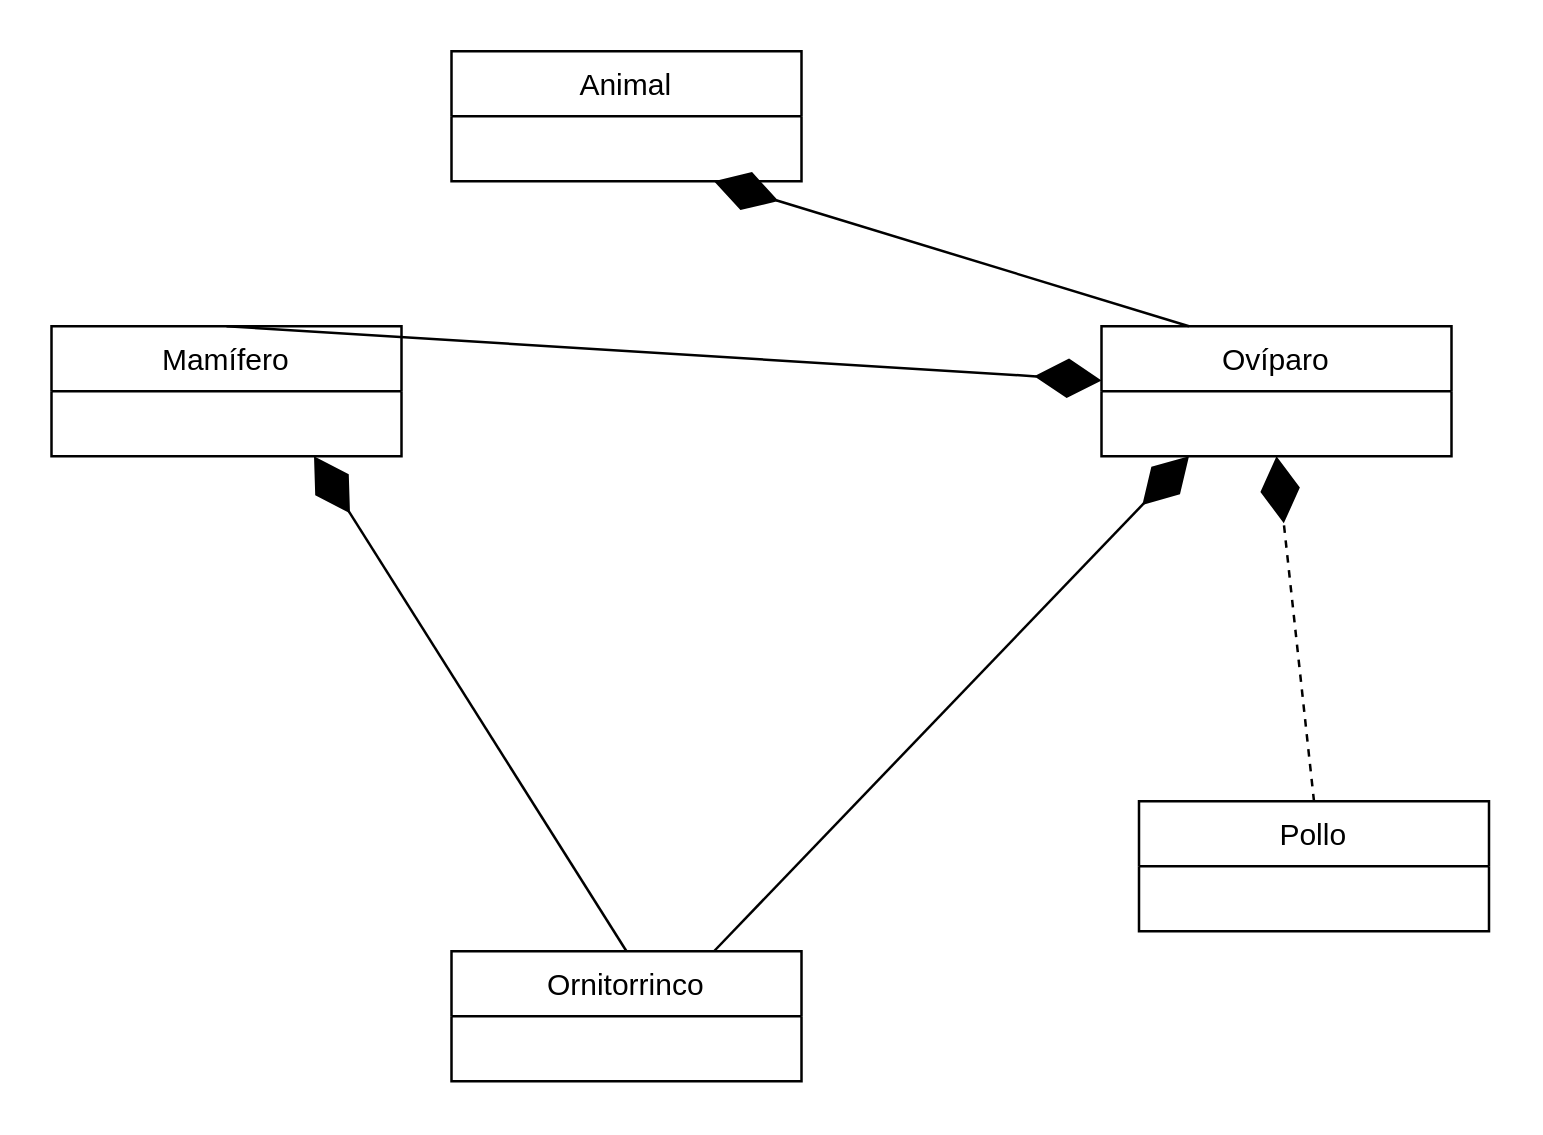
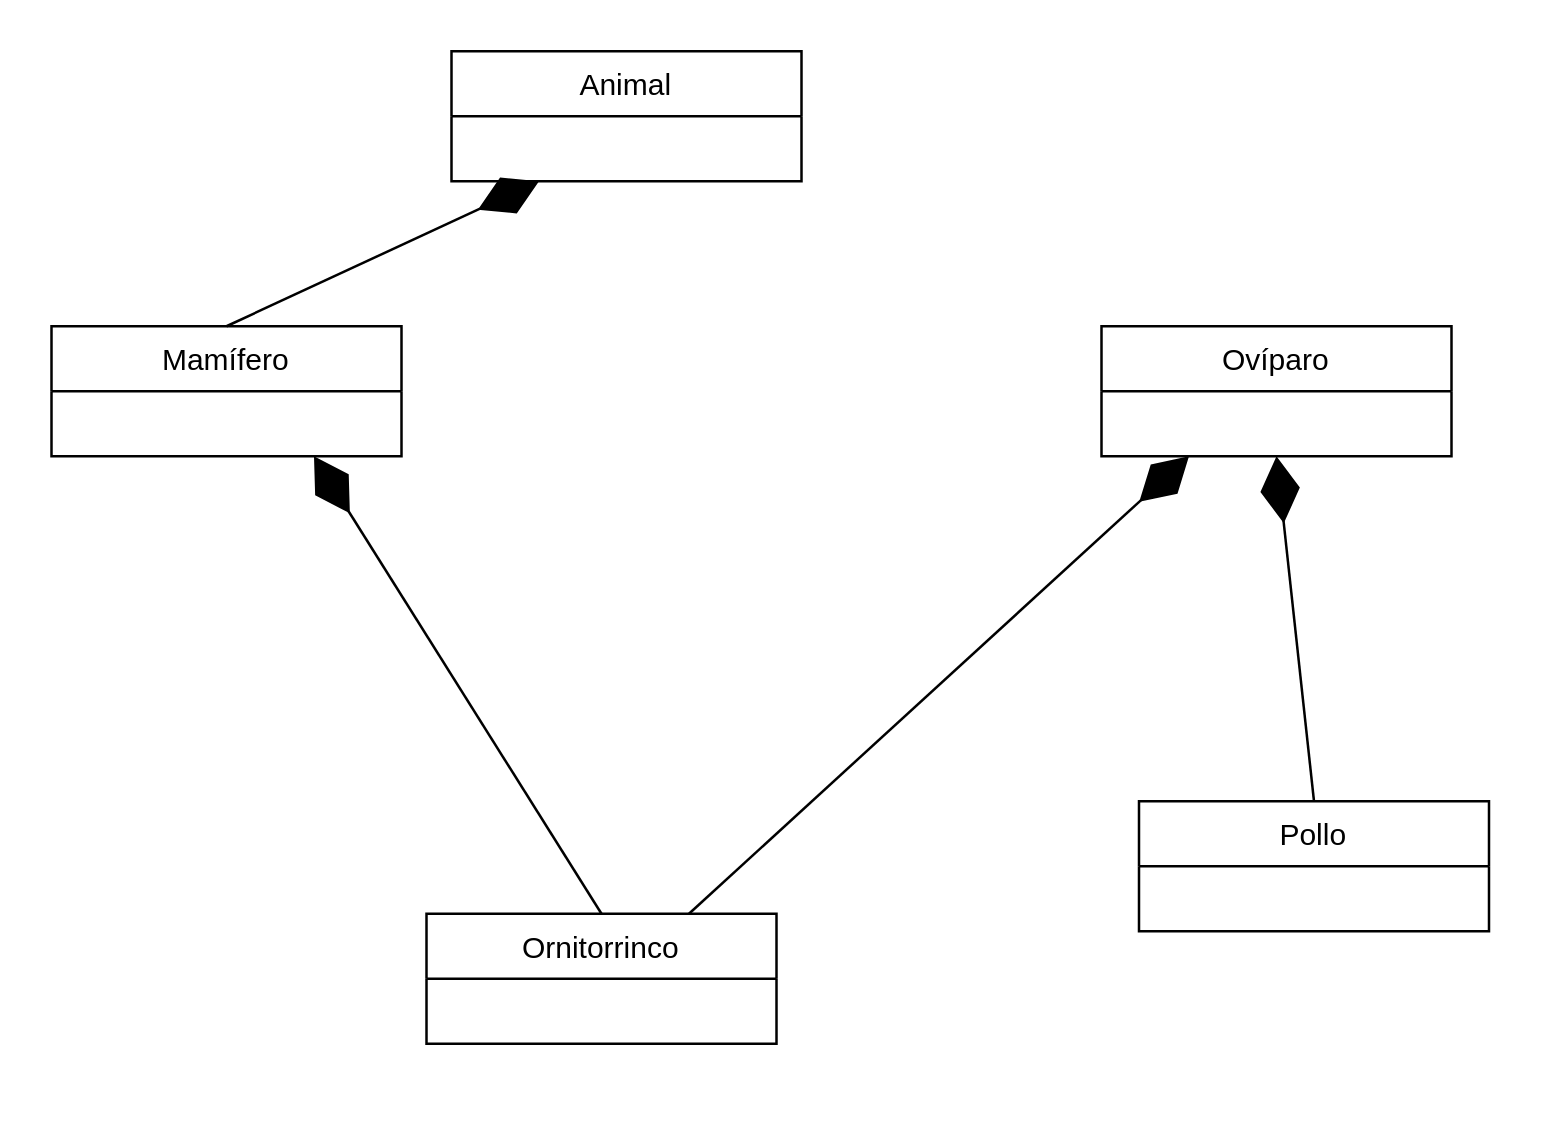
  <mxCell id="0" />
  <mxCell id="1" parent="0" />
  <mxCell id="2" value="Animal" style="swimlane;fontStyle=0;childLayout=stackLayout;horizontal=1;startSize=26;fillColor=none;horizontalStack=0;resizeParent=1;resizeParentMax=0;resizeLast=0;collapsible=1;marginBottom=0;fontColor=default;strokeColor=default;" parent="1" vertex="1"><mxGeometry x="180" y="20" width="140" height="52" as="geometry" /></mxCell>
  <mxCell id="3" value="Mamífero" style="swimlane;fontStyle=0;childLayout=stackLayout;horizontal=1;startSize=26;fillColor=none;horizontalStack=0;resizeParent=1;resizeParentMax=0;resizeLast=0;collapsible=1;marginBottom=0;fontColor=default;strokeColor=default;" parent="1" vertex="1"><mxGeometry x="20" y="130" width="140" height="52" as="geometry" /></mxCell>
  <mxCell id="4" value="Ovíparo" style="swimlane;fontStyle=0;childLayout=stackLayout;horizontal=1;startSize=26;fillColor=none;horizontalStack=0;resizeParent=1;resizeParentMax=0;resizeLast=0;collapsible=1;marginBottom=0;fontColor=default;strokeColor=default;" parent="1" vertex="1"><mxGeometry x="440" y="130" width="140" height="52" as="geometry" /></mxCell>
- <mxCell id="5" value="Ornitorrinco" style="swimlane;fontStyle=0;childLayout=stackLayout;horizontal=1;startSize=26;fillColor=none;horizontalStack=0;resizeParent=1;resizeParentMax=0;resizeLast=0;collapsible=1;marginBottom=0;fontColor=default;strokeColor=default;" parent="1" vertex="1"><mxGeometry x="180" y="380" width="140" height="52" as="geometry" /></mxCell>
+ <mxCell id="5" value="Ornitorrinco" style="swimlane;fontStyle=0;childLayout=stackLayout;horizontal=1;startSize=26;fillColor=none;horizontalStack=0;resizeParent=1;resizeParentMax=0;resizeLast=0;collapsible=1;marginBottom=0;fontColor=default;strokeColor=default;" parent="1" vertex="1"><mxGeometry x="170" y="365" width="140" height="52" as="geometry" /></mxCell>
  <mxCell id="6" value="Pollo" style="swimlane;fontStyle=0;childLayout=stackLayout;horizontal=1;startSize=26;fillColor=none;horizontalStack=0;resizeParent=1;resizeParentMax=0;resizeLast=0;collapsible=1;marginBottom=0;fontColor=default;strokeColor=default;" parent="1" vertex="1"><mxGeometry x="455" y="320" width="140" height="52" as="geometry" /></mxCell>
  <mxCell id="7" value="" style="endArrow=diamondThin;endFill=1;endSize=24;html=1;rounded=0;exitX=0.5;exitY=0;exitDx=0;exitDy=0;entryX=0.75;entryY=1;entryDx=0;entryDy=0;" edge="1" parent="1" source="5" target="3"><mxGeometry width="160" relative="1" as="geometry"><mxPoint x="180" y="210" as="sourcePoint" /><mxPoint x="340" y="210" as="targetPoint" /></mxGeometry></mxCell>
  <mxCell id="8" value="" style="endArrow=diamondThin;endFill=1;endSize=24;html=1;rounded=0;exitX=0.75;exitY=0;exitDx=0;exitDy=0;entryX=0.25;entryY=1;entryDx=0;entryDy=0;" edge="1" parent="1" source="5" target="4"><mxGeometry width="160" relative="1" as="geometry"><mxPoint x="180" y="210" as="sourcePoint" /><mxPoint x="340" y="210" as="targetPoint" /></mxGeometry></mxCell>
- <mxCell id="9" value="" style="endArrow=diamondThin;endFill=1;endSize=24;html=1;rounded=0;exitX=0.5;exitY=0;exitDx=0;exitDy=0;entryX=0.5;entryY=1;entryDx=0;entryDy=0;dashed=1;" edge="1" parent="1" source="6" target="4"><mxGeometry width="160" relative="1" as="geometry"><mxPoint x="180" y="210" as="sourcePoint" /><mxPoint x="340" y="210" as="targetPoint" /></mxGeometry></mxCell>
- <mxCell id="10" value="" style="endArrow=diamondThin;endFill=1;endSize=24;html=1;rounded=0;exitX=0.5;exitY=0;exitDx=0;exitDy=0;" edge="1" parent="1" source="3" target="4"><mxGeometry width="160" relative="1" as="geometry"><mxPoint x="180" y="210" as="sourcePoint" /><mxPoint x="340" y="210" as="targetPoint" /></mxGeometry></mxCell>
- <mxCell id="11" value="" style="endArrow=diamondThin;endFill=1;endSize=24;html=1;rounded=0;entryX=0.75;entryY=1;entryDx=0;entryDy=0;exitX=0.25;exitY=0;exitDx=0;exitDy=0;" edge="1" parent="1" source="4" target="2"><mxGeometry width="160" relative="1" as="geometry"><mxPoint x="180" y="210" as="sourcePoint" /><mxPoint x="340" y="210" as="targetPoint" /></mxGeometry></mxCell>
+ <mxCell id="9" value="" style="endArrow=diamondThin;endFill=1;endSize=24;html=1;rounded=0;exitX=0.5;exitY=0;exitDx=0;exitDy=0;entryX=0.5;entryY=1;entryDx=0;entryDy=0;" edge="1" parent="1" source="6" target="4"><mxGeometry width="160" relative="1" as="geometry"><mxPoint x="180" y="210" as="sourcePoint" /><mxPoint x="340" y="210" as="targetPoint" /></mxGeometry></mxCell>
+ <mxCell id="10" value="" style="endArrow=diamondThin;endFill=1;endSize=24;html=1;rounded=0;exitX=0.5;exitY=0;exitDx=0;exitDy=0;entryX=0.25;entryY=1;entryDx=0;entryDy=0;" edge="1" parent="1" source="3" target="2"><mxGeometry width="160" relative="1" as="geometry"><mxPoint x="180" y="210" as="sourcePoint" /><mxPoint x="340" y="210" as="targetPoint" /></mxGeometry></mxCell>
